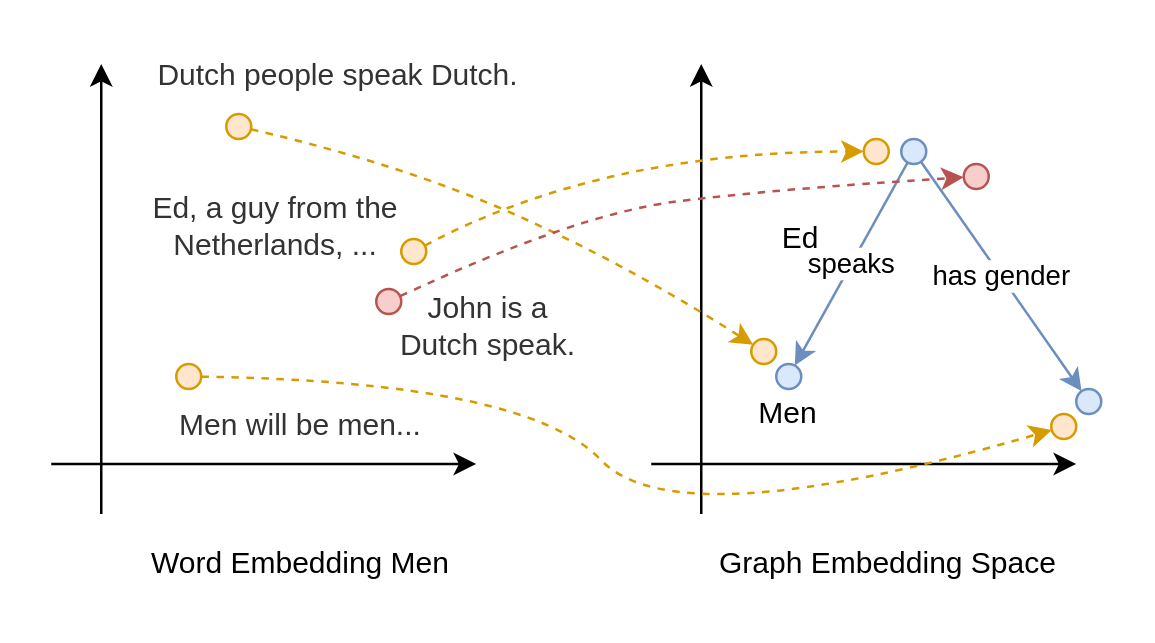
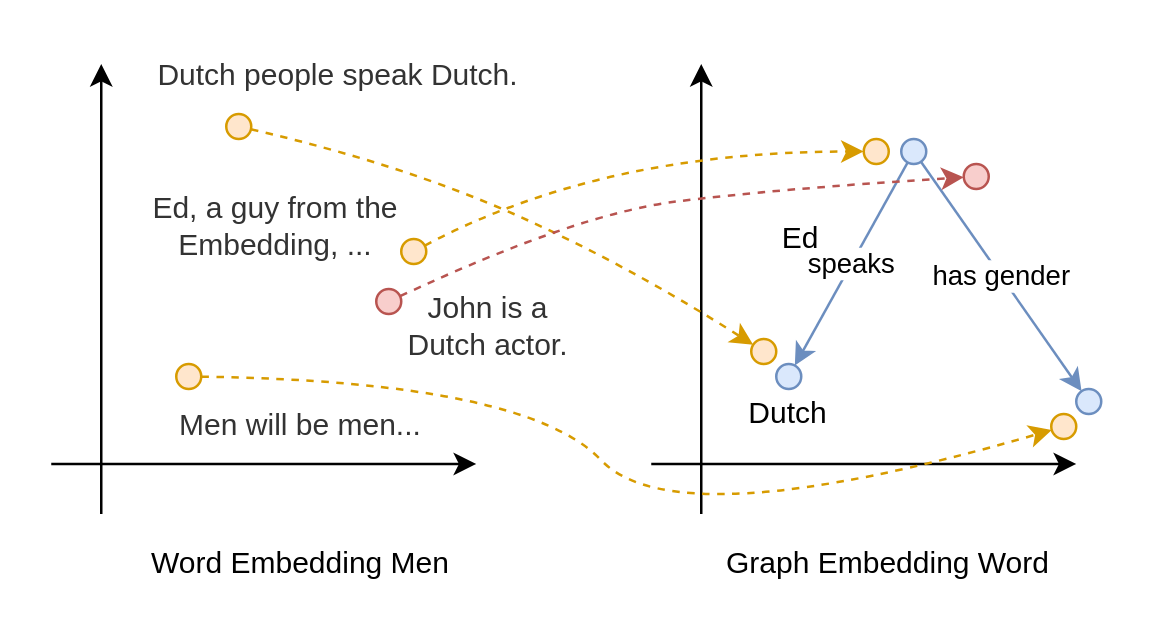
  <mxCell id="0" />
  <mxCell id="1" parent="0" />
  <mxCell id="2" value="" style="endArrow=classic;html=1;" edge="1" parent="1"><mxGeometry width="50" height="50" relative="1" as="geometry"><mxPoint x="40" y="205" as="sourcePoint" /><mxPoint x="40" y="25" as="targetPoint" /></mxGeometry></mxCell>
  <mxCell id="3" value="" style="endArrow=classic;html=1;" edge="1" parent="1"><mxGeometry width="50" height="50" relative="1" as="geometry"><mxPoint x="20" y="185" as="sourcePoint" /><mxPoint x="190" y="185" as="targetPoint" /></mxGeometry></mxCell>
  <mxCell id="4" value="" style="ellipse;whiteSpace=wrap;html=1;aspect=fixed;fillColor=#ffe6cc;strokeColor=#d79b00;" vertex="1" parent="1"><mxGeometry x="70" y="145" width="10" height="10" as="geometry" /></mxCell>
  <mxCell id="5" value="" style="ellipse;whiteSpace=wrap;html=1;aspect=fixed;fillColor=#ffe6cc;strokeColor=#d79b00;" vertex="1" parent="1"><mxGeometry x="90" y="45" width="10" height="10" as="geometry" /></mxCell>
  <mxCell id="6" value="" style="ellipse;whiteSpace=wrap;html=1;aspect=fixed;fillColor=#ffe6cc;strokeColor=#d79b00;" vertex="1" parent="1"><mxGeometry x="160" y="95" width="10" height="10" as="geometry" /></mxCell>
  <mxCell id="7" value="" style="ellipse;whiteSpace=wrap;html=1;aspect=fixed;fillColor=#f8cecc;strokeColor=#b85450;" vertex="1" parent="1"><mxGeometry x="150" y="115" width="10" height="10" as="geometry" /></mxCell>
  <mxCell id="8" value="Men will be men..." style="text;html=1;strokeColor=none;fillColor=none;align=center;verticalAlign=middle;whiteSpace=wrap;rounded=0;fontColor=#333333;" vertex="1" parent="1"><mxGeometry x="70" y="160" width="100" height="20" as="geometry" /></mxCell>
  <mxCell id="9" value="Dutch people speak Dutch." style="text;html=1;strokeColor=none;fillColor=none;align=center;verticalAlign=middle;whiteSpace=wrap;rounded=0;fontColor=#333333;" vertex="1" parent="1"><mxGeometry x="60" y="20" width="150" height="20" as="geometry" /></mxCell>
- <mxCell id="10" value="Ed, a guy from the Netherlands, ..." style="text;html=1;strokeColor=none;fillColor=none;align=center;verticalAlign=middle;whiteSpace=wrap;rounded=0;fontColor=#333333;" vertex="1" parent="1"><mxGeometry x="55" y="80" width="110" height="20" as="geometry" /></mxCell>
- <mxCell id="11" value="John is a Dutch speak." style="text;html=1;strokeColor=none;fillColor=none;align=center;verticalAlign=middle;whiteSpace=wrap;rounded=0;fontColor=#333333;" vertex="1" parent="1"><mxGeometry x="155" y="120" width="80" height="20" as="geometry" /></mxCell>
+ <mxCell id="10" value="Ed, a guy from the Embedding, ..." style="text;html=1;strokeColor=none;fillColor=none;align=center;verticalAlign=middle;whiteSpace=wrap;rounded=0;fontColor=#333333;" vertex="1" parent="1"><mxGeometry x="55" y="80" width="110" height="20" as="geometry" /></mxCell>
+ <mxCell id="11" value="John is a Dutch actor." style="text;html=1;strokeColor=none;fillColor=none;align=center;verticalAlign=middle;whiteSpace=wrap;rounded=0;fontColor=#333333;" vertex="1" parent="1"><mxGeometry x="155" y="120" width="80" height="20" as="geometry" /></mxCell>
  <mxCell id="12" value="" style="endArrow=classic;html=1;" edge="1" parent="1"><mxGeometry width="50" height="50" relative="1" as="geometry"><mxPoint x="280" y="205" as="sourcePoint" /><mxPoint x="280" y="25" as="targetPoint" /></mxGeometry></mxCell>
  <mxCell id="13" value="" style="endArrow=classic;html=1;" edge="1" parent="1"><mxGeometry width="50" height="50" relative="1" as="geometry"><mxPoint x="260" y="185" as="sourcePoint" /><mxPoint x="430" y="185" as="targetPoint" /></mxGeometry></mxCell>
  <mxCell id="14" value="" style="ellipse;whiteSpace=wrap;html=1;aspect=fixed;fillColor=#dae8fc;strokeColor=#6c8ebf;" vertex="1" parent="1"><mxGeometry x="310" y="145" width="10" height="10" as="geometry" /></mxCell>
  <mxCell id="15" value="speaks" style="edgeStyle=none;rounded=0;orthogonalLoop=1;jettySize=auto;html=1;fillColor=#dae8fc;strokeColor=#6c8ebf;" edge="1" parent="1" source="17" target="14"><mxGeometry relative="1" as="geometry" /></mxCell>
  <mxCell id="16" value="has gender" style="edgeStyle=none;rounded=0;orthogonalLoop=1;jettySize=auto;html=1;fillColor=#dae8fc;strokeColor=#6c8ebf;" edge="1" parent="1" source="17" target="18"><mxGeometry relative="1" as="geometry"><mxPoint x="380" y="85" as="sourcePoint" /></mxGeometry></mxCell>
  <mxCell id="17" value="" style="ellipse;whiteSpace=wrap;html=1;aspect=fixed;fillColor=#dae8fc;strokeColor=#6c8ebf;" vertex="1" parent="1"><mxGeometry x="360" y="55" width="10" height="10" as="geometry" /></mxCell>
  <mxCell id="18" value="" style="ellipse;whiteSpace=wrap;html=1;aspect=fixed;fillColor=#dae8fc;strokeColor=#6c8ebf;" vertex="1" parent="1"><mxGeometry x="430" y="155" width="10" height="10" as="geometry" /></mxCell>
- <mxCell id="19" value="Men" style="text;html=1;strokeColor=none;fillColor=none;align=center;verticalAlign=middle;whiteSpace=wrap;rounded=0;" vertex="1" parent="1"><mxGeometry x="295" y="155" width="40" height="20" as="geometry" /></mxCell>
+ <mxCell id="19" value="Dutch" style="text;html=1;strokeColor=none;fillColor=none;align=center;verticalAlign=middle;whiteSpace=wrap;rounded=0;" vertex="1" parent="1"><mxGeometry x="295" y="155" width="40" height="20" as="geometry" /></mxCell>
  <mxCell id="20" value="Ed" style="text;html=1;strokeColor=none;fillColor=none;align=center;verticalAlign=middle;whiteSpace=wrap;rounded=0;" vertex="1" parent="1"><mxGeometry x="300" y="85" width="40" height="20" as="geometry" /></mxCell>
  <mxCell id="21" value="" style="ellipse;whiteSpace=wrap;html=1;aspect=fixed;fillColor=#ffe6cc;strokeColor=#d79b00;" vertex="1" parent="1"><mxGeometry x="300" y="135" width="10" height="10" as="geometry" /></mxCell>
  <mxCell id="22" value="" style="ellipse;whiteSpace=wrap;html=1;aspect=fixed;fillColor=#ffe6cc;strokeColor=#d79b00;" vertex="1" parent="1"><mxGeometry x="420" y="165" width="10" height="10" as="geometry" /></mxCell>
  <mxCell id="23" value="" style="ellipse;whiteSpace=wrap;html=1;aspect=fixed;fillColor=#ffe6cc;strokeColor=#d79b00;" vertex="1" parent="1"><mxGeometry x="345" y="55" width="10" height="10" as="geometry" /></mxCell>
  <mxCell id="24" value="" style="ellipse;whiteSpace=wrap;html=1;aspect=fixed;fillColor=#f8cecc;strokeColor=#b85450;" vertex="1" parent="1"><mxGeometry x="385" y="65" width="10" height="10" as="geometry" /></mxCell>
  <mxCell id="25" value="" style="curved=1;endArrow=classic;html=1;dashed=1;fillColor=#ffe6cc;strokeColor=#d79b00;" edge="1" parent="1" source="4" target="22"><mxGeometry width="50" height="50" relative="1" as="geometry"><mxPoint x="120" y="145" as="sourcePoint" /><mxPoint x="410" y="175" as="targetPoint" /><Array as="points"><mxPoint x="210" y="152" /><mxPoint x="270" y="215" /></Array></mxGeometry></mxCell>
  <mxCell id="26" value="" style="curved=1;endArrow=classic;html=1;dashed=1;fillColor=#ffe6cc;strokeColor=#d79b00;" edge="1" parent="1" source="5" target="21"><mxGeometry width="50" height="50" relative="1" as="geometry"><mxPoint x="110" y="55" as="sourcePoint" /><mxPoint x="290" y="125" as="targetPoint" /><Array as="points"><mxPoint x="160" y="65" /><mxPoint x="250" y="105" /></Array></mxGeometry></mxCell>
  <mxCell id="27" value="" style="curved=1;endArrow=classic;html=1;dashed=1;fillColor=#ffe6cc;strokeColor=#d79b00;" edge="1" parent="1" source="6" target="23"><mxGeometry width="50" height="50" relative="1" as="geometry"><mxPoint x="190" y="100" as="sourcePoint" /><mxPoint x="330" y="65" as="targetPoint" /><Array as="points"><mxPoint x="240" y="60" /></Array></mxGeometry></mxCell>
  <mxCell id="28" value="" style="curved=1;endArrow=classic;html=1;dashed=1;fillColor=#f8cecc;strokeColor=#b85450;" edge="1" parent="1" source="7" target="24"><mxGeometry width="50" height="50" relative="1" as="geometry"><mxPoint x="175.963" y="105.094" as="sourcePoint" /><mxPoint x="370" y="85" as="targetPoint" /><Array as="points"><mxPoint x="230" y="85" /><mxPoint x="310" y="75" /></Array></mxGeometry></mxCell>
  <mxCell id="29" value="Word Embedding Men" style="text;html=1;strokeColor=none;fillColor=none;align=center;verticalAlign=middle;whiteSpace=wrap;rounded=0;" vertex="1" parent="1"><mxGeometry x="45" y="215" width="150" height="20" as="geometry" /></mxCell>
- <mxCell id="30" value="Graph Embedding Space" style="text;html=1;strokeColor=none;fillColor=none;align=center;verticalAlign=middle;whiteSpace=wrap;rounded=0;" vertex="1" parent="1"><mxGeometry x="280" y="215" width="150" height="20" as="geometry" /></mxCell>
+ <mxCell id="30" value="Graph Embedding Word" style="text;html=1;strokeColor=none;fillColor=none;align=center;verticalAlign=middle;whiteSpace=wrap;rounded=0;" vertex="1" parent="1"><mxGeometry x="280" y="215" width="150" height="20" as="geometry" /></mxCell>
